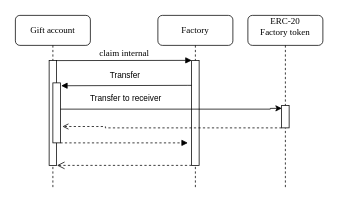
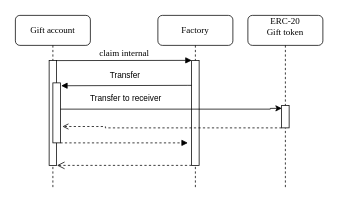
  <mxCell id="0" />
  <mxCell id="1" parent="0" />
  <mxCell id="2" value="Factory" style="shape=umlLifeline;perimeter=lifelinePerimeter;whiteSpace=wrap;html=1;container=1;collapsible=0;recursiveResize=0;outlineConnect=0;rounded=1;shadow=0;comic=0;labelBackgroundColor=none;strokeWidth=1;fontFamily=Verdana;fontSize=12;align=center;" vertex="1" parent="1"><mxGeometry x="210" y="20" width="100" height="230" as="geometry" /></mxCell>
  <mxCell id="3" value="" style="html=1;points=[];perimeter=orthogonalPerimeter;rounded=0;shadow=0;comic=0;labelBackgroundColor=none;strokeWidth=1;fontFamily=Verdana;fontSize=12;align=center;" vertex="1" parent="2"><mxGeometry x="45" y="60" width="10" height="140" as="geometry" /></mxCell>
  <mxCell id="4" value="" style="html=1;verticalAlign=bottom;endArrow=open;dashed=1;endSize=8;labelBackgroundColor=none;fontFamily=Verdana;fontSize=12;edgeStyle=elbowEdgeStyle;elbow=vertical;" edge="1" parent="2"><mxGeometry relative="1" as="geometry"><mxPoint x="-134.5" y="200.3" as="targetPoint" /><Array as="points"><mxPoint x="-84.5" y="200" /><mxPoint x="-84.5" y="270" /><mxPoint x="-94.5" y="260" /></Array><mxPoint x="45.0" y="200" as="sourcePoint" /></mxGeometry></mxCell>
- <mxCell id="5" value="ERC-20&lt;div style=&quot;line-height: 100%;&quot;&gt;Factory token&lt;/div&gt;&lt;div style=&quot;line-height: 100%;&quot;&gt;&lt;br&gt;&lt;/div&gt;" style="shape=umlLifeline;perimeter=lifelinePerimeter;whiteSpace=wrap;html=1;container=1;collapsible=0;recursiveResize=0;outlineConnect=0;rounded=1;shadow=0;comic=0;labelBackgroundColor=none;strokeWidth=1;fontFamily=Verdana;fontSize=12;align=center;" vertex="1" parent="1"><mxGeometry x="330" y="20" width="100" height="230" as="geometry" /></mxCell>
+ <mxCell id="5" value="ERC-20&lt;div style=&quot;line-height: 100%;&quot;&gt;Gift token&lt;/div&gt;&lt;div style=&quot;line-height: 100%;&quot;&gt;&lt;br&gt;&lt;/div&gt;" style="shape=umlLifeline;perimeter=lifelinePerimeter;whiteSpace=wrap;html=1;container=1;collapsible=0;recursiveResize=0;outlineConnect=0;rounded=1;shadow=0;comic=0;labelBackgroundColor=none;strokeWidth=1;fontFamily=Verdana;fontSize=12;align=center;" vertex="1" parent="1"><mxGeometry x="330" y="20" width="100" height="230" as="geometry" /></mxCell>
  <mxCell id="6" value="" style="html=1;points=[];perimeter=orthogonalPerimeter;rounded=0;shadow=0;comic=0;labelBackgroundColor=none;strokeWidth=1;fontFamily=Verdana;fontSize=12;align=center;" vertex="1" parent="5"><mxGeometry x="45" y="120" width="10" height="30" as="geometry" /></mxCell>
  <mxCell id="7" value="Gift account" style="shape=umlLifeline;perimeter=lifelinePerimeter;whiteSpace=wrap;html=1;container=1;collapsible=0;recursiveResize=0;outlineConnect=0;rounded=1;shadow=0;comic=0;labelBackgroundColor=none;strokeWidth=1;fontFamily=Verdana;fontSize=12;align=center;" vertex="1" parent="1"><mxGeometry x="20" y="20" width="100" height="230" as="geometry" /></mxCell>
  <mxCell id="8" value="" style="html=1;points=[];perimeter=orthogonalPerimeter;rounded=0;shadow=0;comic=0;labelBackgroundColor=none;strokeWidth=1;fontFamily=Verdana;fontSize=12;align=center;" vertex="1" parent="7"><mxGeometry x="45" y="60" width="10" height="140" as="geometry" /></mxCell>
  <mxCell id="9" value="" style="html=1;points=[];perimeter=orthogonalPerimeter;rounded=0;shadow=0;comic=0;labelBackgroundColor=none;strokeWidth=1;fontFamily=Verdana;fontSize=12;align=center;" vertex="1" parent="7"><mxGeometry x="50" y="90" width="10" height="80" as="geometry" /></mxCell>
  <mxCell id="10" value="claim internal" style="html=1;verticalAlign=bottom;endArrow=block;labelBackgroundColor=none;fontFamily=Verdana;fontSize=12;edgeStyle=elbowEdgeStyle;elbow=vertical;entryX=0.016;entryY=0.001;entryDx=0;entryDy=0;entryPerimeter=0;exitX=1.039;exitY=0.002;exitDx=0;exitDy=0;exitPerimeter=0;" edge="1" parent="1" source="8" target="3"><mxGeometry relative="1" as="geometry"><mxPoint x="90" y="160" as="sourcePoint" /><mxPoint x="160" y="155" as="targetPoint" /><Array as="points"><mxPoint x="130" y="80" /></Array></mxGeometry></mxCell>
  <mxCell id="11" style="edgeStyle=orthogonalEdgeStyle;rounded=0;orthogonalLoop=1;jettySize=auto;html=1;endArrow=block;endFill=1;entryX=1.1;entryY=0.048;entryDx=0;entryDy=0;entryPerimeter=0;exitX=0.011;exitY=0.238;exitDx=0;exitDy=0;exitPerimeter=0;" edge="1" parent="1" source="3" target="9"><mxGeometry relative="1" as="geometry"><mxPoint x="265" y="109.609" as="sourcePoint" /><mxPoint x="130" y="120" as="targetPoint" /><Array as="points"><mxPoint x="250" y="113" /></Array></mxGeometry></mxCell>
  <mxCell id="12" value="Transfer" style="edgeLabel;html=1;align=center;verticalAlign=middle;resizable=0;points=[];" vertex="1" connectable="0" parent="11"><mxGeometry x="-0.062" y="-1" relative="1" as="geometry"><mxPoint x="-8" y="-13" as="offset" /></mxGeometry></mxCell>
  <mxCell id="13" style="edgeStyle=orthogonalEdgeStyle;rounded=0;orthogonalLoop=1;jettySize=auto;html=1;entryX=0.029;entryY=0.132;entryDx=0;entryDy=0;entryPerimeter=0;" edge="1" parent="1" source="9" target="6"><mxGeometry relative="1" as="geometry"><Array as="points"><mxPoint x="360" y="145" /></Array></mxGeometry></mxCell>
  <mxCell id="14" value="Transfer to receiver" style="edgeLabel;html=1;align=center;verticalAlign=middle;resizable=0;points=[];" vertex="1" connectable="0" parent="13"><mxGeometry x="-0.342" y="1" relative="1" as="geometry"><mxPoint x="-11" y="-14" as="offset" /></mxGeometry></mxCell>
  <mxCell id="15" style="edgeStyle=orthogonalEdgeStyle;rounded=0;orthogonalLoop=1;jettySize=auto;html=1;dashed=1;endArrow=open;endFill=0;entryX=1.271;entryY=0.727;entryDx=0;entryDy=0;entryPerimeter=0;" edge="1" parent="1" source="6" target="9"><mxGeometry relative="1" as="geometry"><mxPoint x="140" y="160" as="targetPoint" /><Array as="points"><mxPoint x="140" y="170" /><mxPoint x="140" y="168" /></Array></mxGeometry></mxCell>
  <mxCell id="16" style="edgeStyle=orthogonalEdgeStyle;rounded=0;orthogonalLoop=1;jettySize=auto;html=1;dashed=1;endArrow=block;endFill=1;" edge="1" parent="1" source="9"><mxGeometry relative="1" as="geometry"><mxPoint x="250" y="190" as="targetPoint" /><Array as="points"><mxPoint x="250" y="190" /></Array></mxGeometry></mxCell>
